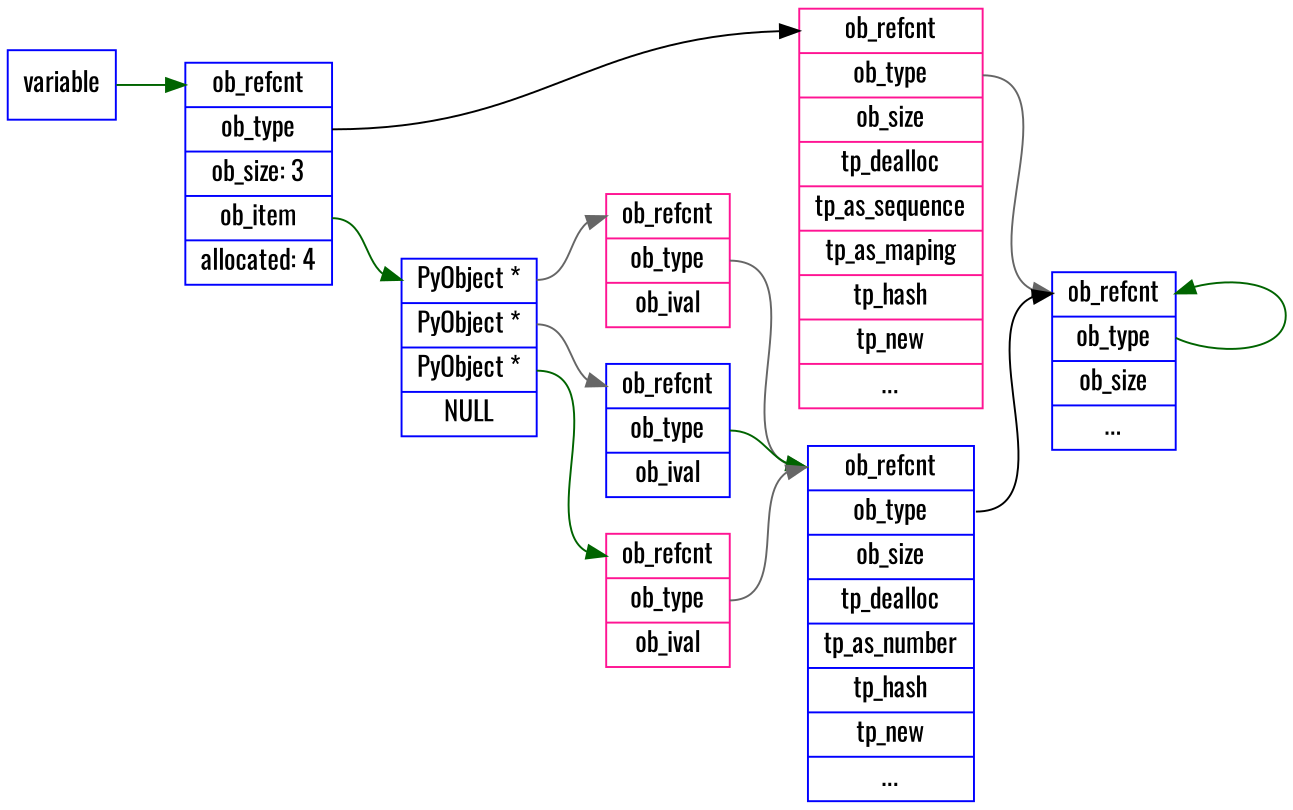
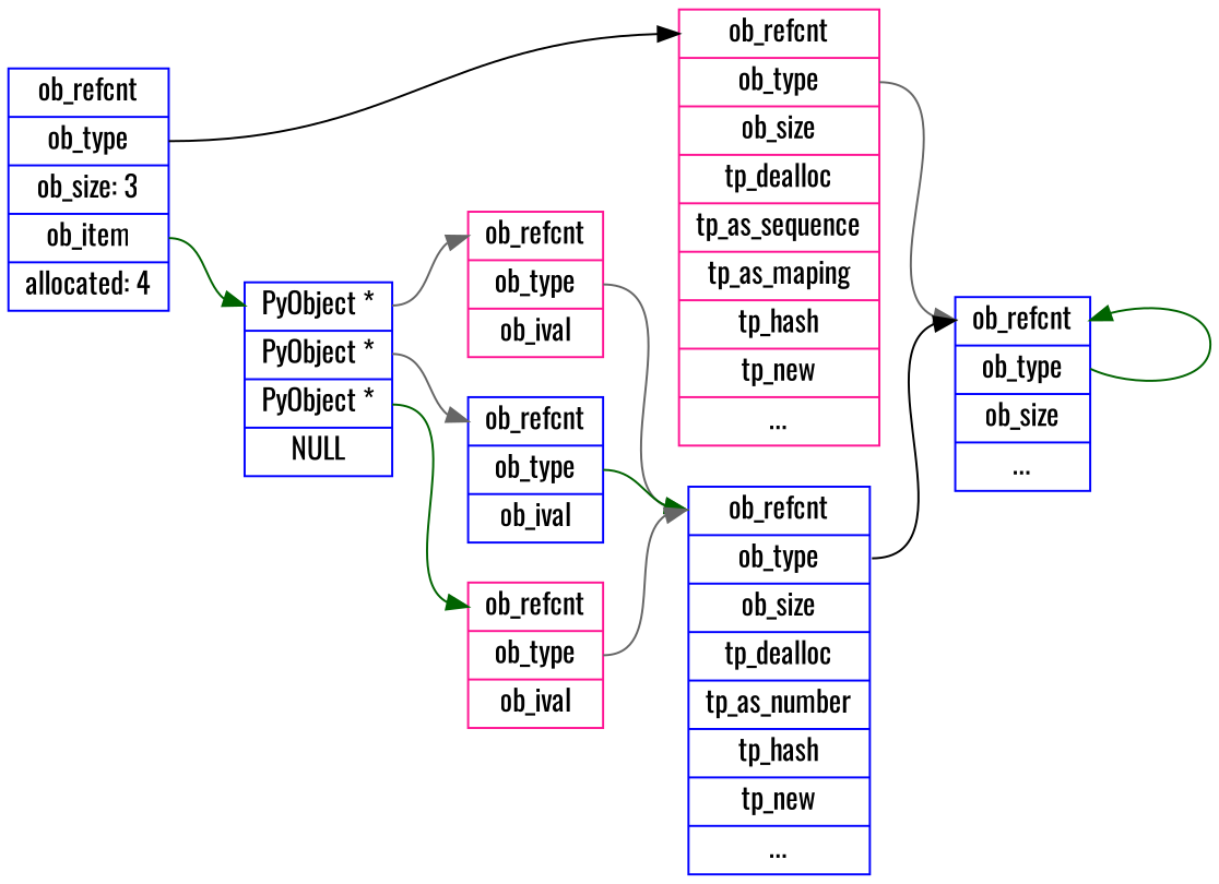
  digraph {
    rankdir=LR
    fontname=Oswald
    node [fontname=Oswald shape=record color=blue]
    edge [fontname=Oswald headport=f1 tailport=f2 color=darkgreen]
    n1 [label="<f1> ob_refcnt | <f2> ob_type | <f3> ob_size: 3 | <f4> ob_item | <f5> allocated: 4"]
    n2 [label="<f1> ob_refcnt | <f2> ob_type | <f3> ob_size | <f4> tp_dealloc | <f5> tp_as_sequence | <f6> tp_as_maping | <f7> tp_hash | <f8> tp_new | <f9> ..." color=deeppink]
    n3 [label="<f1> PyObject * | <f2> PyObject * | <f3> PyObject * | <f4> NULL"]
    n4 [label="<f1> ob_refcnt | <f2> ob_type | <f3> ob_size | <f4> ..."]
    n5 [label="<f1> ob_refcnt | <f2> ob_type | <f3> ob_ival" color=deeppink]
    n6 [label="<f1> ob_refcnt | <f2> ob_type | <f3> ob_ival"]
    n7 [label="<f1> ob_refcnt | <f2> ob_type | <f3> ob_ival" color=deeppink]
    n8 [label="<f1> ob_refcnt | <f2> ob_type | <f3> ob_size | <f4> tp_dealloc | <f5> tp_as_number | <f6> tp_hash | <f7> tp_new | <f8> ..."]
-   variable
    n1 -> n2 [color=black]
    n1 -> n3 [tailport=f4]
    n2 -> n4 [color=gray40]
    n3 -> n5 [tailport=f1 color=gray40]
    n3 -> n6 [color=gray40]
    n3 -> n7 [tailport=f3]
    n4 -> n4 [headport="f1:e" tailport="f2:e"]
    n5 -> n8 [color=gray40]
    n6 -> n8
    n7 -> n8 [color=gray40]
    n8 -> n4 [color=black]
-   variable -> n1 [tailport=""]
  }
